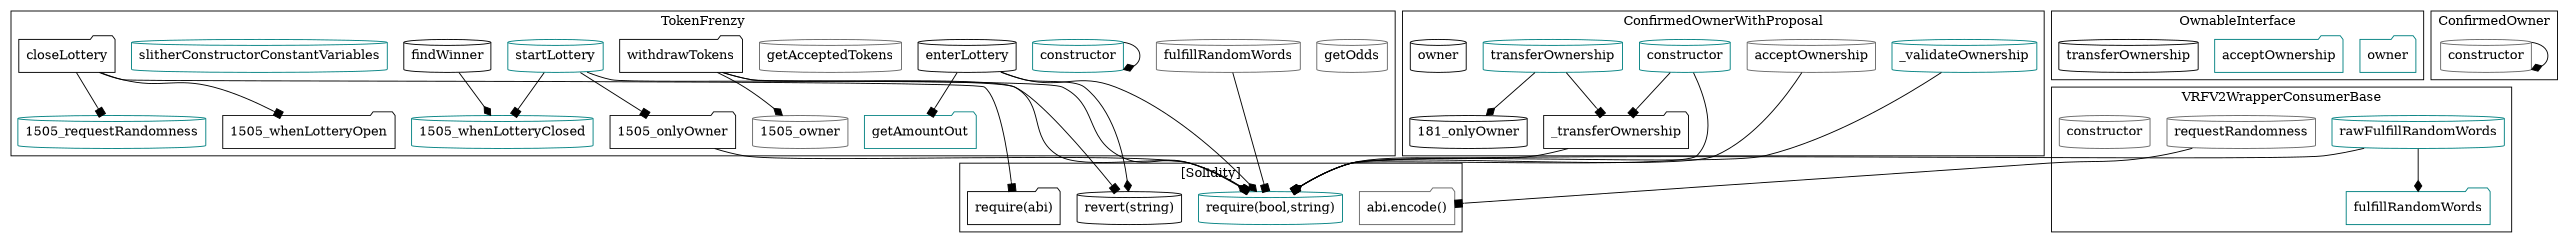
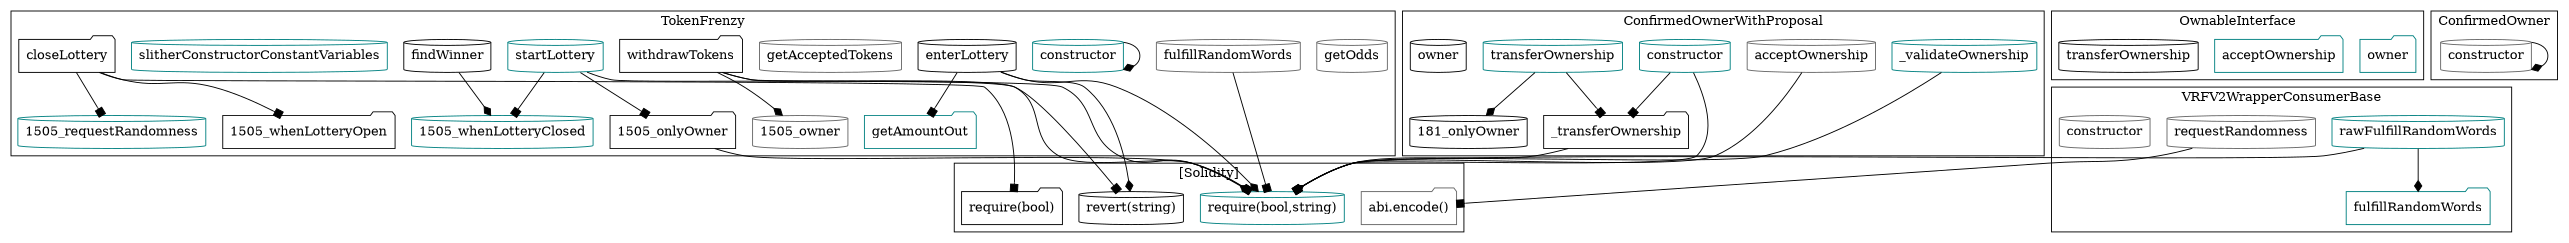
  strict digraph {
    node [color=teal shape=cylinder]
    edge [arrowhead=box]
    n1 [color=gray40 label=getOdds]
    n2 [label=startLottery]
    "1505_whenLotteryClosed"
    "1505_onlyOwner" [color=black shape=folder]
    n5 [label=constructor]
    n6 [color=black label=withdrawTokens shape=folder]
    "1505_owner" [color=gray40]
    n8 [color=gray40 label=getAcceptedTokens]
    n9 [label=getAmountOut shape=folder]
    n10 [color=black label=findWinner]
    n11 [color=black label=enterLottery]
    "1505_whenLotteryOpen" [color=black shape=folder]
    n13 [color=gray40 label=fulfillRandomWords]
    n14 [label=slitherConstructorConstantVariables]
    n15 [color=black label=closeLottery shape=folder]
    "1505_requestRandomness"
    n17 [label=owner shape=folder]
    n18 [label=acceptOwnership shape=folder]
    n19 [color=black label=transferOwnership]
    n20 [color=gray40 label=constructor]
    n21 [label=constructor]
    n22 [color=black label=_transferOwnership shape=folder]
    n23 [label=transferOwnership]
    "181_onlyOwner" [color=black]
    n25 [color=gray40 label=acceptOwnership]
    n26 [label=_validateOwnership]
    n27 [color=black label=owner]
    n28 [color=gray40 label=requestRandomness]
    n29 [label=rawFulfillRandomWords]
    n30 [label=fulfillRandomWords shape=folder]
    n31 [color=gray40 label=constructor]
    "require(bool,string)"
    "revert(string)" [color=black]
-   "require(bool)" [color=black shape=folder label="require(abi)"]
+   "require(bool)" [color=black shape=folder]
    "abi.encode()" [color=gray40 shape=folder]
    subgraph cluster_1 {
      label=TokenFrenzy
      n1
      n2
      "1505_whenLotteryClosed"
      "1505_onlyOwner"
      n5
      n6
      "1505_owner"
      n8
      n9
      n10
      n11
      "1505_whenLotteryOpen"
      n13
      n14
      n15
      "1505_requestRandomness"
    }
    subgraph cluster_2 {
      label=OwnableInterface
      n17
      n18
      n19
    }
    subgraph cluster_3 {
      label=ConfirmedOwner
      n20
    }
    subgraph cluster_4 {
      label=ConfirmedOwnerWithProposal
      n21
      n22
      n23
      "181_onlyOwner"
      n25
      n26
      n27
    }
    subgraph cluster_5 {
      label=VRFV2WrapperConsumerBase
      n28
      n29
      n30
      n31
    }
    subgraph cluster_6 {
      label="[Solidity]"
      "require(bool,string)"
      "revert(string)"
      "require(bool)"
      "abi.encode()"
    }
    n2 -> "1505_whenLotteryClosed"
    n2 -> "1505_onlyOwner"
    n2 -> "require(bool,string)"
    "1505_onlyOwner" -> "require(bool,string)"
    n5 -> n5 [arrowhead=diamond]
    n6 -> "1505_owner" [arrowhead=diamond]
    n6 -> "require(bool,string)" [arrowhead=diamond]
    n6 -> "revert(string)"
    n10 -> "1505_whenLotteryClosed" [arrowhead=diamond]
    n11 -> n9
    n11 -> "require(bool,string)" [arrowhead=diamond]
    n11 -> "revert(string)" [arrowhead=diamond]
    n13 -> "require(bool,string)"
    n15 -> "1505_whenLotteryOpen"
    n15 -> "1505_requestRandomness"
    n15 -> "require(bool)"
    n20 -> n20 [arrowhead=diamond]
    n21 -> n22
    n21 -> "require(bool,string)" [arrowhead=diamond]
    n22 -> "require(bool,string)"
    n23 -> n22
    n23 -> "181_onlyOwner" [arrowhead=diamond]
    n25 -> "require(bool,string)"
    n26 -> "require(bool,string)"
    n28 -> "abi.encode()"
    n29 -> n30 [arrowhead=diamond]
    n29 -> "require(bool,string)" [arrowhead=diamond]
  }
